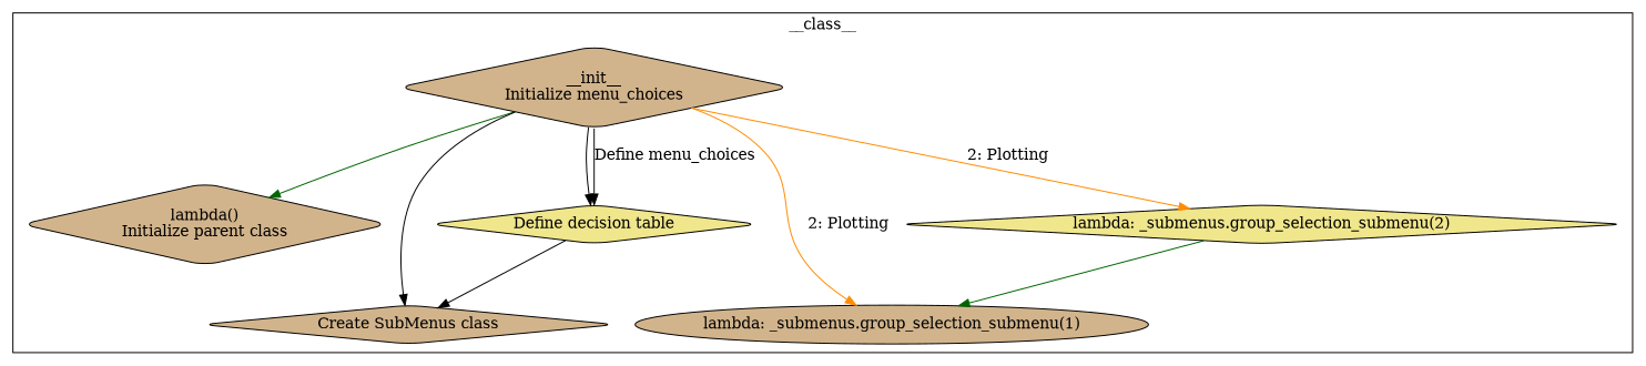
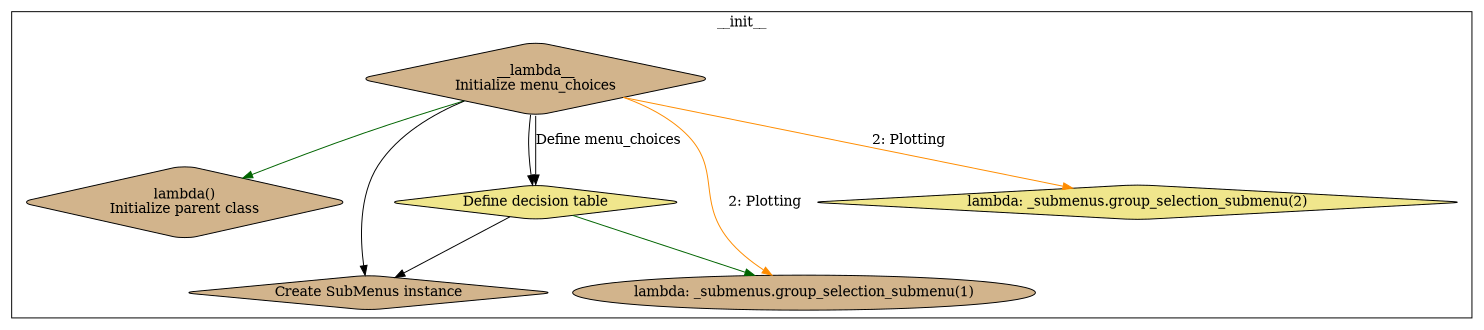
  digraph {
    node [fillcolor=tan shape=diamond style="rounded, filled,filled"]
    edge [color=black]
-   n1 [label="__init__\nInitialize menu_choices"]
+   n1 [label="__lambda__\nInitialize menu_choices"]
    n2 [label="lambda()\nInitialize parent class"]
-   n3 [label="Create SubMenus class"]
+   n3 [label="Create SubMenus instance"]
    n4 [fillcolor=khaki label="Define decision table"]
    n5 [label="lambda: _submenus.group_selection_submenu(1)" shape=ellipse]
    n6 [fillcolor=khaki label="lambda: _submenus.group_selection_submenu(2)"]
    subgraph cluster_1 {
-     label=__class__
+     label=__init__
      n1
      n2
      n3
      n4
      n5
      n6
    }
    n1 -> n2 [color=darkgreen]
    n1 -> n3
    n1 -> n4
    n1 -> n4 [label="Define menu_choices"]
    n1 -> n5 [color=darkorange label="2: Plotting"]
    n1 -> n6 [color=darkorange label="2: Plotting"]
    n4 -> n3
-   n6 -> n5 [color=darkgreen]
+   n4 -> n5 [color=darkgreen]
  }
